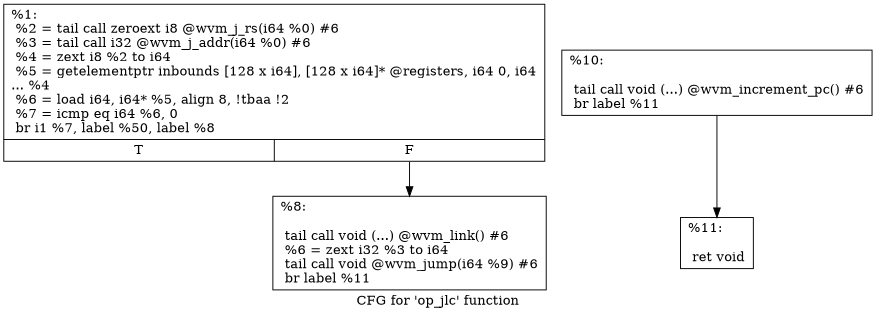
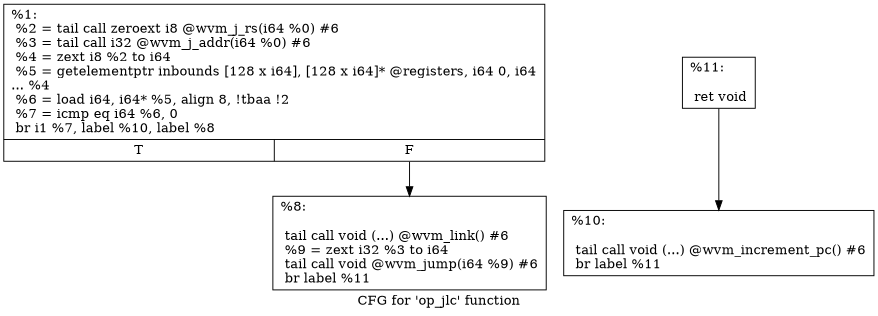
  digraph {
    label="CFG for 'op_jlc' function"
    node [shape=record]
-   n1 [label="{%1:\l  %2 = tail call zeroext i8 @wvm_j_rs(i64 %0) #6\l  %3 = tail call i32 @wvm_j_addr(i64 %0) #6\l  %4 = zext i8 %2 to i64\l  %5 = getelementptr inbounds [128 x i64], [128 x i64]* @registers, i64 0, i64\l... %4\l  %6 = load i64, i64* %5, align 8, !tbaa !2\l  %7 = icmp eq i64 %6, 0\l  br i1 %7, label %50, label %8\l|{<s0>T|<s1>F}}"]
-   n2 [label="{%8:\l\l  tail call void (...) @wvm_link() #6\l  %6 = zext i32 %3 to i64\l  tail call void @wvm_jump(i64 %9) #6\l  br label %11\l}"]
+   n1 [label="{%1:\l  %2 = tail call zeroext i8 @wvm_j_rs(i64 %0) #6\l  %3 = tail call i32 @wvm_j_addr(i64 %0) #6\l  %4 = zext i8 %2 to i64\l  %5 = getelementptr inbounds [128 x i64], [128 x i64]* @registers, i64 0, i64\l... %4\l  %6 = load i64, i64* %5, align 8, !tbaa !2\l  %7 = icmp eq i64 %6, 0\l  br i1 %7, label %10, label %8\l|{<s0>T|<s1>F}}"]
+   n2 [label="{%8:\l\l  tail call void (...) @wvm_link() #6\l  %9 = zext i32 %3 to i64\l  tail call void @wvm_jump(i64 %9) #6\l  br label %11\l}"]
    n3 [label="{%10:\l\l  tail call void (...) @wvm_increment_pc() #6\l  br label %11\l}"]
    n4 [label="{%11:\l\l  ret void\l}"]
    n1 -> n2 [tailport=s1]
-   n3 -> n4
+   n4 -> n3
  }
